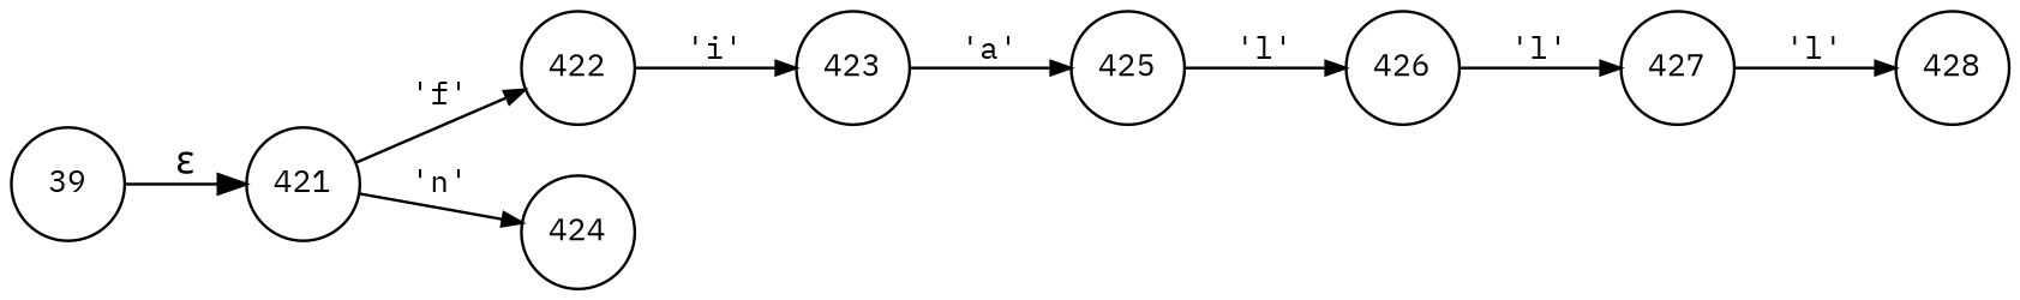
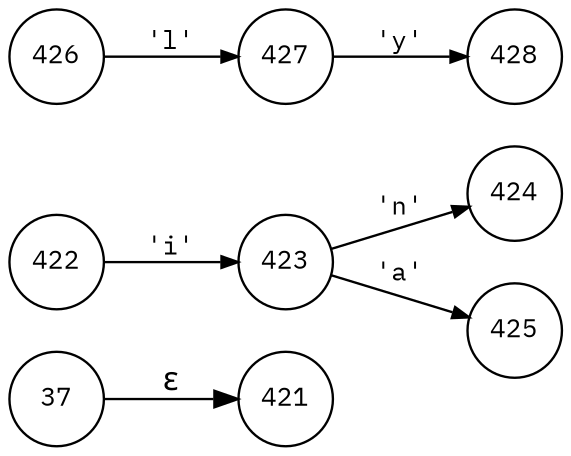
  digraph {
    fontname="IBM Plex Mono"
    rankdir=LR
    node [fixedsize=true fontname="IBM Plex Mono" fontsize=11 peripheries=1 shape=circle]
    edge [fontname="IBM Plex Mono" arrowhead=normal arrowsize=.7 fontsize=11]
-   n1 [label=39 width=.55]
+   n1 [label=37 width=.55]
    n2 [label=421 width=.55]
    n3 [label=422 width=.55]
    n4 [label=423 width=.55]
    n5 [label=424 width=.55]
    n6 [label=425 width=.55]
    n7 [label=426 width=.55]
    n8 [label=427 width=.55]
    n9 [label=428 width=.55]
    n1 -> n2 [label="&epsilon;" arrowhead="" arrowsize="" fontsize=""]
-   n2 -> n3 [label="'f'"]
    n3 -> n4 [label="'i'"]
-   n2 -> n5 [label="'n'"]
+   n4 -> n5 [label="'n'"]
    n4 -> n6 [label="'a'"]
-   n6 -> n7 [label="'l'"]
    n7 -> n8 [label="'l'"]
-   n8 -> n9 [label="'l'"]
+   n8 -> n9 [label="'y'"]
  }
